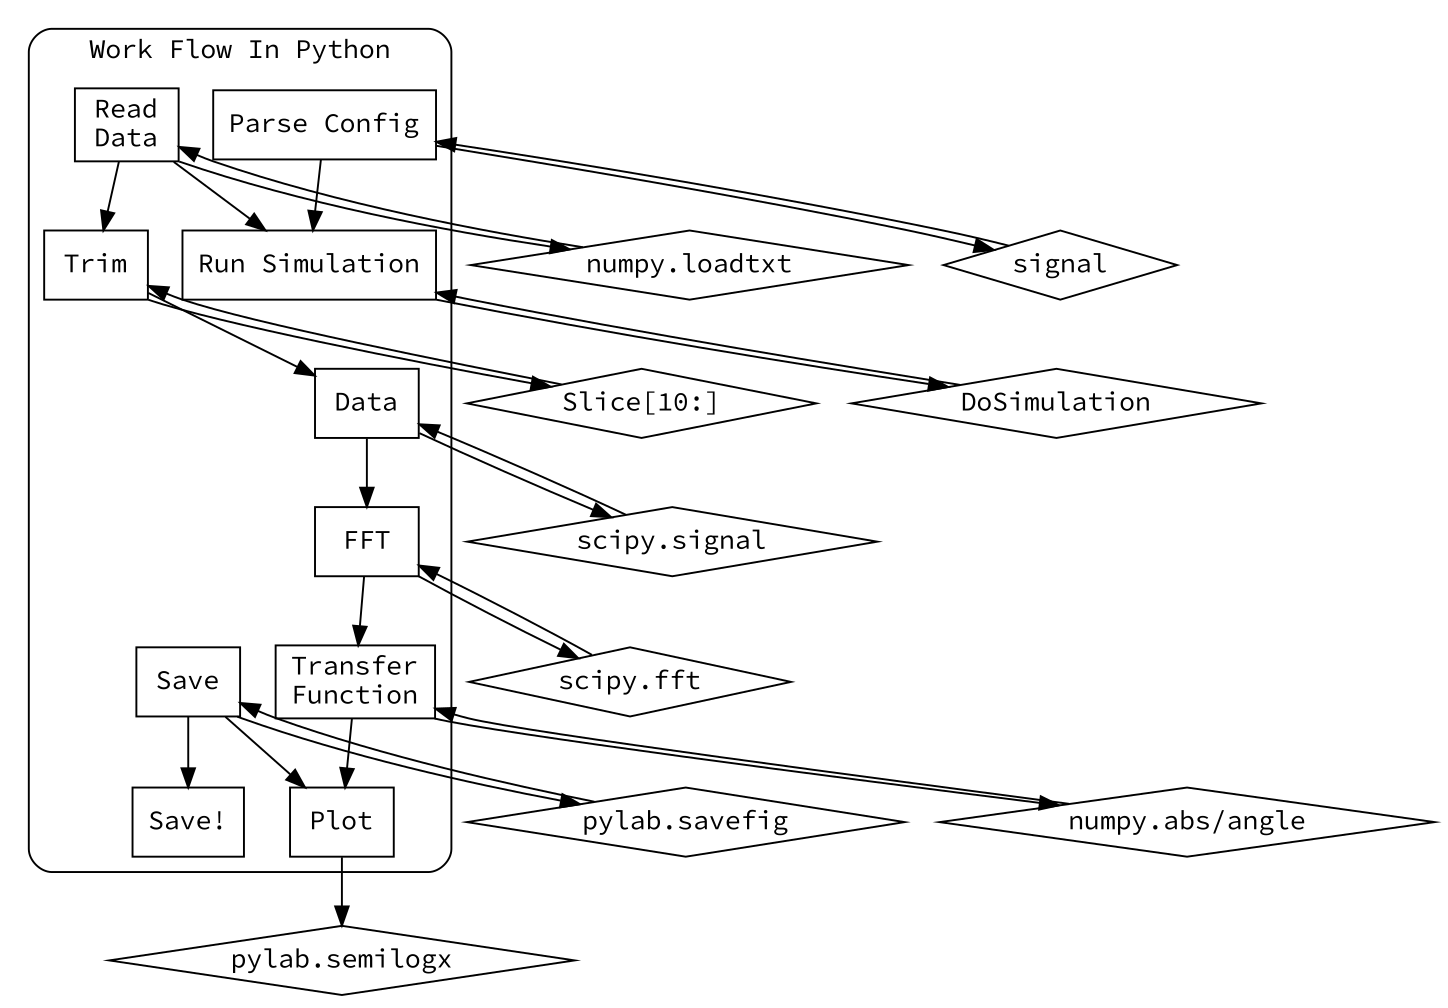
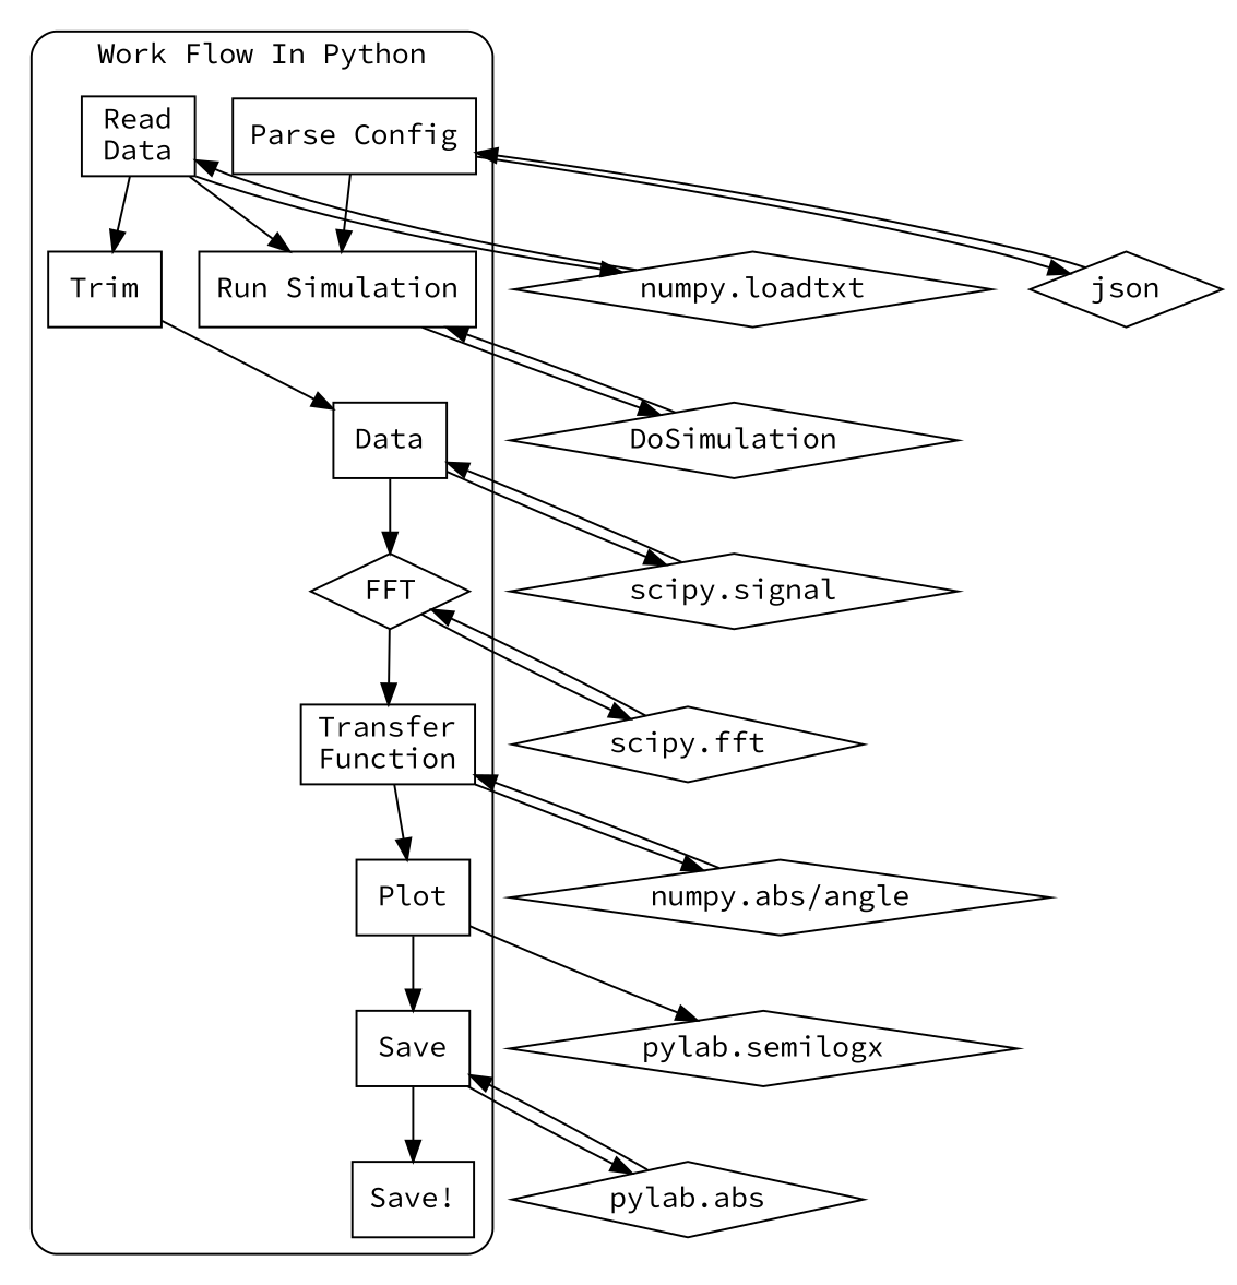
  digraph {
    fontname="Source Code Pro"
    rankdir=TB
    style=rounded
    node [fontname="Source Code Pro" shape=box]
    edge [fontname="Source Code Pro"]
    n1 [label="Parse Config"]
    n2 [label="Run Simulation"]
    n3 [label="Read\nData"]
    n4 [label=Trim]
    n5 [label=Data]
-   n6 [label=FFT]
+   n6 [label=FFT shape=diamond]
    n7 [label="Transfer\nFunction"]
    n8 [label=Plot]
    n9 [label=Save]
    n10 [label="Save!"]
-   n11 [label=signal shape=diamond]
+   n11 [label=json shape=diamond]
    n12 [label=DoSimulation shape=diamond]
    n13 [label="numpy.loadtxt" shape=diamond]
-   n14 [label="Slice[10:]" shape=diamond]
    n15 [label="scipy.signal" shape=diamond]
    n16 [label="scipy.fft" shape=diamond]
    n17 [label="numpy.abs/angle" shape=diamond]
    n18 [label="pylab.semilogx" shape=diamond]
-   n19 [label="pylab.savefig" shape=diamond]
+   n19 [label="pylab.abs" shape=diamond]
    subgraph cluster_1 {
      label="Work Flow In Python"
      rank=min
      n1
      n2
      n3
      n4
      n5
      n6
      n7
      n8
      n9
      n10
    }
    n1 -> n2
    n1 -> n11
    n2 -> n12
    n3 -> n2
    n3 -> n4
    n3 -> n13
    n4 -> n5
-   n4 -> n14
    n5 -> n6
    n5 -> n15
    n6 -> n7
    n6 -> n16
    n7 -> n8
    n7 -> n17
-   n9 -> n8
+   n8 -> n9
    n8 -> n18
    n9 -> n10
    n9 -> n19
    n11 -> n1
    n12 -> n2
    n13 -> n3
-   n14 -> n4
    n15 -> n5
    n16 -> n6
    n17 -> n7
    n19 -> n9
  }
